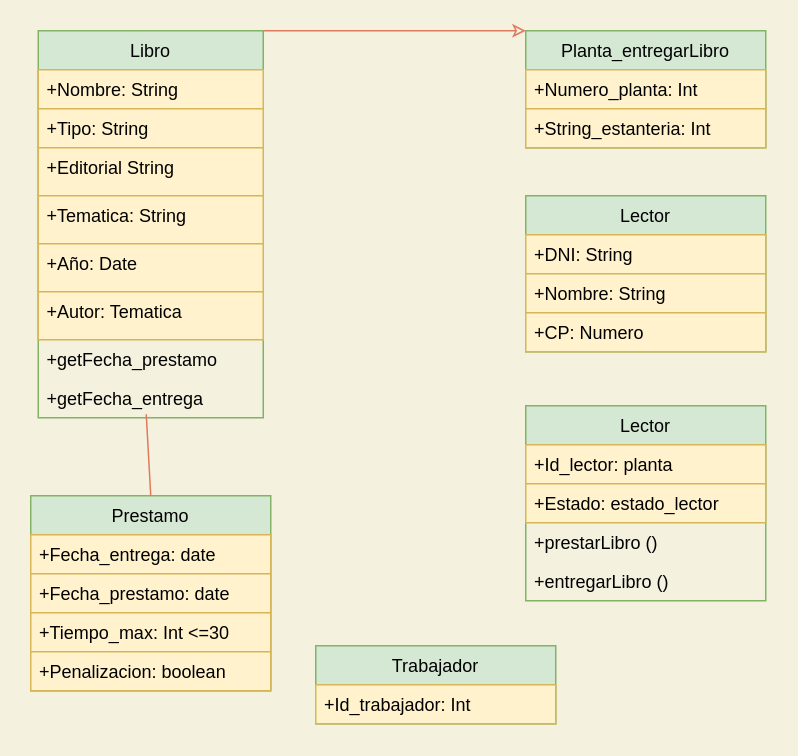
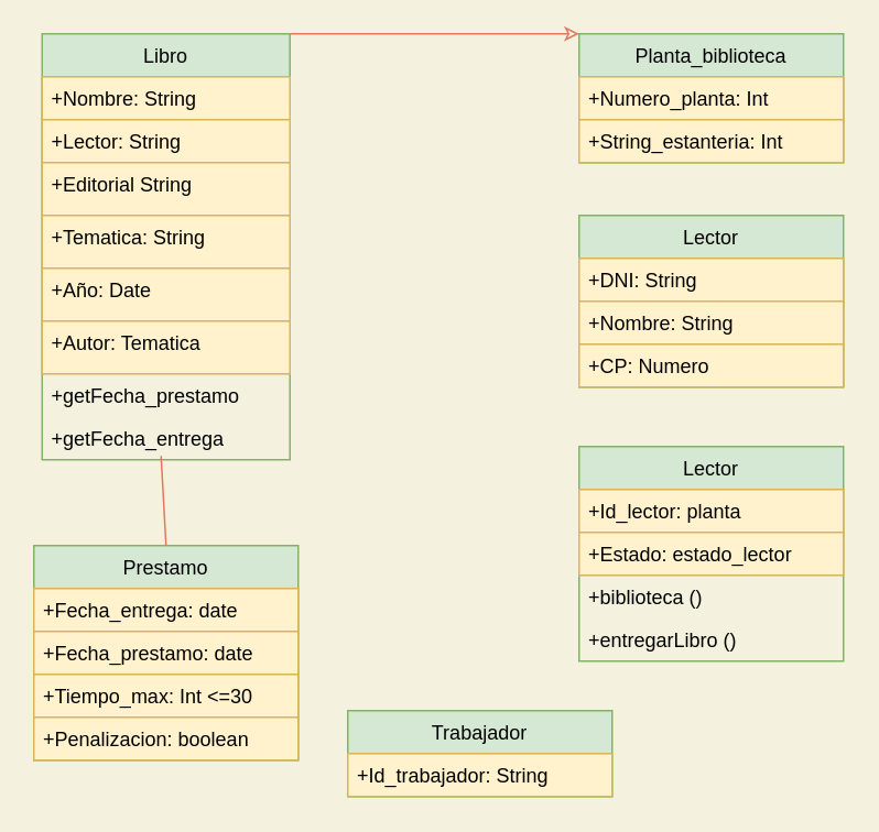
  <mxCell id="0" />
  <mxCell id="1" parent="0" />
  <mxCell id="2" value="Trabajador" style="swimlane;fontStyle=0;childLayout=stackLayout;horizontal=1;startSize=26;fillColor=#d5e8d4;horizontalStack=0;resizeParent=1;resizeParentMax=0;resizeLast=0;collapsible=1;marginBottom=0;rounded=0;sketch=0;strokeColor=#82b366;" vertex="1" parent="1"><mxGeometry x="210" y="430" width="160" height="52" as="geometry"><mxRectangle x="40" y="80" width="120" height="26" as="alternateBounds" /></mxGeometry></mxCell>
- <mxCell id="3" value="+Id_trabajador: Int" style="text;strokeColor=#d6b656;fillColor=#fff2cc;align=left;verticalAlign=top;spacingLeft=4;spacingRight=4;overflow=hidden;rotatable=0;points=[[0,0.5],[1,0.5]];portConstraint=eastwest;" vertex="1" parent="2"><mxGeometry y="26" width="160" height="26" as="geometry" /></mxCell>
+ <mxCell id="3" value="+Id_trabajador: String" style="text;strokeColor=#d6b656;fillColor=#fff2cc;align=left;verticalAlign=top;spacingLeft=4;spacingRight=4;overflow=hidden;rotatable=0;points=[[0,0.5],[1,0.5]];portConstraint=eastwest;" vertex="1" parent="2"><mxGeometry y="26" width="160" height="26" as="geometry" /></mxCell>
  <mxCell id="4" value="Lector" style="swimlane;fontStyle=0;childLayout=stackLayout;horizontal=1;startSize=26;fillColor=#d5e8d4;horizontalStack=0;resizeParent=1;resizeParentMax=0;resizeLast=0;collapsible=1;marginBottom=0;rounded=0;sketch=0;strokeColor=#82b366;" vertex="1" parent="1"><mxGeometry x="350" y="130" width="160" height="104" as="geometry"><mxRectangle x="40" y="80" width="120" height="26" as="alternateBounds" /></mxGeometry></mxCell>
  <mxCell id="5" value="+DNI: String" style="text;strokeColor=#d6b656;fillColor=#fff2cc;align=left;verticalAlign=top;spacingLeft=4;spacingRight=4;overflow=hidden;rotatable=0;points=[[0,0.5],[1,0.5]];portConstraint=eastwest;" vertex="1" parent="4"><mxGeometry y="26" width="160" height="26" as="geometry" /></mxCell>
  <mxCell id="6" value="+Nombre: String" style="text;strokeColor=#d6b656;fillColor=#fff2cc;align=left;verticalAlign=top;spacingLeft=4;spacingRight=4;overflow=hidden;rotatable=0;points=[[0,0.5],[1,0.5]];portConstraint=eastwest;" vertex="1" parent="4"><mxGeometry y="52" width="160" height="26" as="geometry" /></mxCell>
  <mxCell id="7" value="+CP: Numero" style="text;strokeColor=#d6b656;fillColor=#fff2cc;align=left;verticalAlign=top;spacingLeft=4;spacingRight=4;overflow=hidden;rotatable=0;points=[[0,0.5],[1,0.5]];portConstraint=eastwest;" vertex="1" parent="4"><mxGeometry y="78" width="160" height="26" as="geometry" /></mxCell>
- <mxCell id="8" value="Planta_entregarLibro" style="swimlane;fontStyle=0;childLayout=stackLayout;horizontal=1;startSize=26;fillColor=#d5e8d4;horizontalStack=0;resizeParent=1;resizeParentMax=0;resizeLast=0;collapsible=1;marginBottom=0;rounded=0;sketch=0;strokeColor=#82b366;" vertex="1" parent="1"><mxGeometry x="350" y="20" width="160" height="78" as="geometry"><mxRectangle x="40" y="80" width="120" height="26" as="alternateBounds" /></mxGeometry></mxCell>
+ <mxCell id="8" value="Planta_biblioteca" style="swimlane;fontStyle=0;childLayout=stackLayout;horizontal=1;startSize=26;fillColor=#d5e8d4;horizontalStack=0;resizeParent=1;resizeParentMax=0;resizeLast=0;collapsible=1;marginBottom=0;rounded=0;sketch=0;strokeColor=#82b366;" vertex="1" parent="1"><mxGeometry x="350" y="20" width="160" height="78" as="geometry"><mxRectangle x="40" y="80" width="120" height="26" as="alternateBounds" /></mxGeometry></mxCell>
  <mxCell id="9" value="+Numero_planta: Int" style="text;strokeColor=#d6b656;fillColor=#fff2cc;align=left;verticalAlign=top;spacingLeft=4;spacingRight=4;overflow=hidden;rotatable=0;points=[[0,0.5],[1,0.5]];portConstraint=eastwest;" vertex="1" parent="8"><mxGeometry y="26" width="160" height="26" as="geometry" /></mxCell>
  <mxCell id="10" value="+String_estanteria: Int" style="text;strokeColor=#d6b656;fillColor=#fff2cc;align=left;verticalAlign=top;spacingLeft=4;spacingRight=4;overflow=hidden;rotatable=0;points=[[0,0.5],[1,0.5]];portConstraint=eastwest;" vertex="1" parent="8"><mxGeometry y="52" width="160" height="26" as="geometry" /></mxCell>
  <mxCell id="11" value="Prestamo" style="swimlane;fontStyle=0;childLayout=stackLayout;horizontal=1;startSize=26;fillColor=#d5e8d4;horizontalStack=0;resizeParent=1;resizeParentMax=0;resizeLast=0;collapsible=1;marginBottom=0;rounded=0;sketch=0;strokeColor=#82b366;" vertex="1" parent="1"><mxGeometry x="20" y="330" width="160" height="130" as="geometry"><mxRectangle x="40" y="80" width="120" height="26" as="alternateBounds" /></mxGeometry></mxCell>
  <mxCell id="12" value="+Fecha_entrega: date" style="text;strokeColor=#d6b656;fillColor=#fff2cc;align=left;verticalAlign=top;spacingLeft=4;spacingRight=4;overflow=hidden;rotatable=0;points=[[0,0.5],[1,0.5]];portConstraint=eastwest;" vertex="1" parent="11"><mxGeometry y="26" width="160" height="26" as="geometry" /></mxCell>
  <mxCell id="13" value="+Fecha_prestamo: date" style="text;strokeColor=#d6b656;fillColor=#fff2cc;align=left;verticalAlign=top;spacingLeft=4;spacingRight=4;overflow=hidden;rotatable=0;points=[[0,0.5],[1,0.5]];portConstraint=eastwest;" vertex="1" parent="11"><mxGeometry y="52" width="160" height="26" as="geometry" /></mxCell>
  <mxCell id="14" value="+Tiempo_max: Int &lt;=30 " style="text;strokeColor=#d6b656;fillColor=#fff2cc;align=left;verticalAlign=top;spacingLeft=4;spacingRight=4;overflow=hidden;rotatable=0;points=[[0,0.5],[1,0.5]];portConstraint=eastwest;" vertex="1" parent="11"><mxGeometry y="78" width="160" height="26" as="geometry" /></mxCell>
  <mxCell id="15" value="+Penalizacion: boolean" style="text;strokeColor=#d6b656;fillColor=#fff2cc;align=left;verticalAlign=top;spacingLeft=4;spacingRight=4;overflow=hidden;rotatable=0;points=[[0,0.5],[1,0.5]];portConstraint=eastwest;" vertex="1" parent="11"><mxGeometry y="104" width="160" height="26" as="geometry" /></mxCell>
  <mxCell id="16" style="edgeStyle=orthogonalEdgeStyle;curved=0;rounded=1;sketch=0;orthogonalLoop=1;jettySize=auto;html=1;exitX=1;exitY=0;exitDx=0;exitDy=0;entryX=0;entryY=0;entryDx=0;entryDy=0;endArrow=classic;endFill=0;strokeColor=#E07A5F;fillColor=#F2CC8F;fontColor=#393C56;" edge="1" parent="1" source="17" target="8"><mxGeometry relative="1" as="geometry"><Array as="points"><mxPoint x="250" y="20" /><mxPoint x="250" y="20" /></Array></mxGeometry></mxCell>
  <mxCell id="17" value="Libro" style="swimlane;fontStyle=0;childLayout=stackLayout;horizontal=1;startSize=26;horizontalStack=0;resizeParent=1;resizeParentMax=0;resizeLast=0;collapsible=1;marginBottom=0;rounded=0;sketch=0;fillColor=#d5e8d4;strokeColor=#82b366;" vertex="1" parent="1"><mxGeometry x="25" y="20" width="150" height="258" as="geometry" /></mxCell>
  <mxCell id="18" value="+Nombre: String" style="text;strokeColor=#d6b656;fillColor=#fff2cc;align=left;verticalAlign=top;spacingLeft=4;spacingRight=4;overflow=hidden;rotatable=0;points=[[0,0.5],[1,0.5]];portConstraint=eastwest;" vertex="1" parent="17"><mxGeometry y="26" width="150" height="26" as="geometry" /></mxCell>
- <mxCell id="19" value="+Tipo: String" style="text;strokeColor=#d6b656;fillColor=#fff2cc;align=left;verticalAlign=top;spacingLeft=4;spacingRight=4;overflow=hidden;rotatable=0;points=[[0,0.5],[1,0.5]];portConstraint=eastwest;" vertex="1" parent="17"><mxGeometry y="52" width="150" height="26" as="geometry" /></mxCell>
+ <mxCell id="19" value="+Lector: String" style="text;strokeColor=#d6b656;fillColor=#fff2cc;align=left;verticalAlign=top;spacingLeft=4;spacingRight=4;overflow=hidden;rotatable=0;points=[[0,0.5],[1,0.5]];portConstraint=eastwest;" vertex="1" parent="17"><mxGeometry y="52" width="150" height="26" as="geometry" /></mxCell>
  <mxCell id="20" value="+Editorial String" style="text;strokeColor=#d6b656;fillColor=#fff2cc;align=left;verticalAlign=top;spacingLeft=4;spacingRight=4;overflow=hidden;rotatable=0;points=[[0,0.5],[1,0.5]];portConstraint=eastwest;" vertex="1" parent="17"><mxGeometry y="78" width="150" height="32" as="geometry" /></mxCell>
  <mxCell id="21" value="+Tematica: String" style="text;strokeColor=#d6b656;fillColor=#fff2cc;align=left;verticalAlign=top;spacingLeft=4;spacingRight=4;overflow=hidden;rotatable=0;points=[[0,0.5],[1,0.5]];portConstraint=eastwest;" vertex="1" parent="17"><mxGeometry y="110" width="150" height="32" as="geometry" /></mxCell>
  <mxCell id="22" value="+Año: Date" style="text;strokeColor=#d6b656;fillColor=#fff2cc;align=left;verticalAlign=top;spacingLeft=4;spacingRight=4;overflow=hidden;rotatable=0;points=[[0,0.5],[1,0.5]];portConstraint=eastwest;" vertex="1" parent="17"><mxGeometry y="142" width="150" height="32" as="geometry" /></mxCell>
  <mxCell id="23" value="+Autor: Tematica" style="text;strokeColor=#d6b656;fillColor=#fff2cc;align=left;verticalAlign=top;spacingLeft=4;spacingRight=4;overflow=hidden;rotatable=0;points=[[0,0.5],[1,0.5]];portConstraint=eastwest;" vertex="1" parent="17"><mxGeometry y="174" width="150" height="32" as="geometry" /></mxCell>
  <mxCell id="24" value="+getFecha_prestamo" style="text;strokeColor=none;fillColor=none;align=left;verticalAlign=top;spacingLeft=4;spacingRight=4;overflow=hidden;rotatable=0;points=[[0,0.5],[1,0.5]];portConstraint=eastwest;" vertex="1" parent="17"><mxGeometry y="206" width="150" height="26" as="geometry" /></mxCell>
  <mxCell id="25" value="+getFecha_entrega" style="text;strokeColor=none;fillColor=none;align=left;verticalAlign=top;spacingLeft=4;spacingRight=4;overflow=hidden;rotatable=0;points=[[0,0.5],[1,0.5]];portConstraint=eastwest;" vertex="1" parent="17"><mxGeometry y="232" width="150" height="26" as="geometry" /></mxCell>
  <mxCell id="26" value="" style="endArrow=none;endSize=16;endFill=0;html=1;strokeColor=#E07A5F;fillColor=#F2CC8F;fontColor=#393C56;exitX=0.5;exitY=0;exitDx=0;exitDy=0;entryX=0.48;entryY=0.91;entryDx=0;entryDy=0;entryPerimeter=0;" edge="1" parent="1" source="11" target="25"><mxGeometry width="160" relative="1" as="geometry"><mxPoint x="50" y="250" as="sourcePoint" /><mxPoint x="96" y="220" as="targetPoint" /></mxGeometry></mxCell>
  <mxCell id="27" value="Lector" style="swimlane;fontStyle=0;childLayout=stackLayout;horizontal=1;startSize=26;horizontalStack=0;resizeParent=1;resizeParentMax=0;resizeLast=0;collapsible=1;marginBottom=0;rounded=0;sketch=0;fillColor=#d5e8d4;strokeColor=#82b366;" vertex="1" parent="1"><mxGeometry x="350" y="270" width="160" height="130" as="geometry" /></mxCell>
  <mxCell id="28" value="+Id_lector: planta" style="text;strokeColor=#d6b656;fillColor=#fff2cc;align=left;verticalAlign=top;spacingLeft=4;spacingRight=4;overflow=hidden;rotatable=0;points=[[0,0.5],[1,0.5]];portConstraint=eastwest;" vertex="1" parent="27"><mxGeometry y="26" width="160" height="26" as="geometry" /></mxCell>
  <mxCell id="29" value="+Estado: estado_lector" style="text;strokeColor=#d6b656;fillColor=#fff2cc;align=left;verticalAlign=top;spacingLeft=4;spacingRight=4;overflow=hidden;rotatable=0;points=[[0,0.5],[1,0.5]];portConstraint=eastwest;" vertex="1" parent="27"><mxGeometry y="52" width="160" height="26" as="geometry" /></mxCell>
- <mxCell id="30" value="+prestarLibro ()" style="text;strokeColor=none;fillColor=none;align=left;verticalAlign=top;spacingLeft=4;spacingRight=4;overflow=hidden;rotatable=0;points=[[0,0.5],[1,0.5]];portConstraint=eastwest;" vertex="1" parent="27"><mxGeometry y="78" width="160" height="26" as="geometry" /></mxCell>
+ <mxCell id="30" value="+biblioteca ()" style="text;strokeColor=none;fillColor=none;align=left;verticalAlign=top;spacingLeft=4;spacingRight=4;overflow=hidden;rotatable=0;points=[[0,0.5],[1,0.5]];portConstraint=eastwest;" vertex="1" parent="27"><mxGeometry y="78" width="160" height="26" as="geometry" /></mxCell>
  <mxCell id="31" value="+entregarLibro ()" style="text;strokeColor=none;fillColor=none;align=left;verticalAlign=top;spacingLeft=4;spacingRight=4;overflow=hidden;rotatable=0;points=[[0,0.5],[1,0.5]];portConstraint=eastwest;" vertex="1" parent="27"><mxGeometry y="104" width="160" height="26" as="geometry" /></mxCell>
